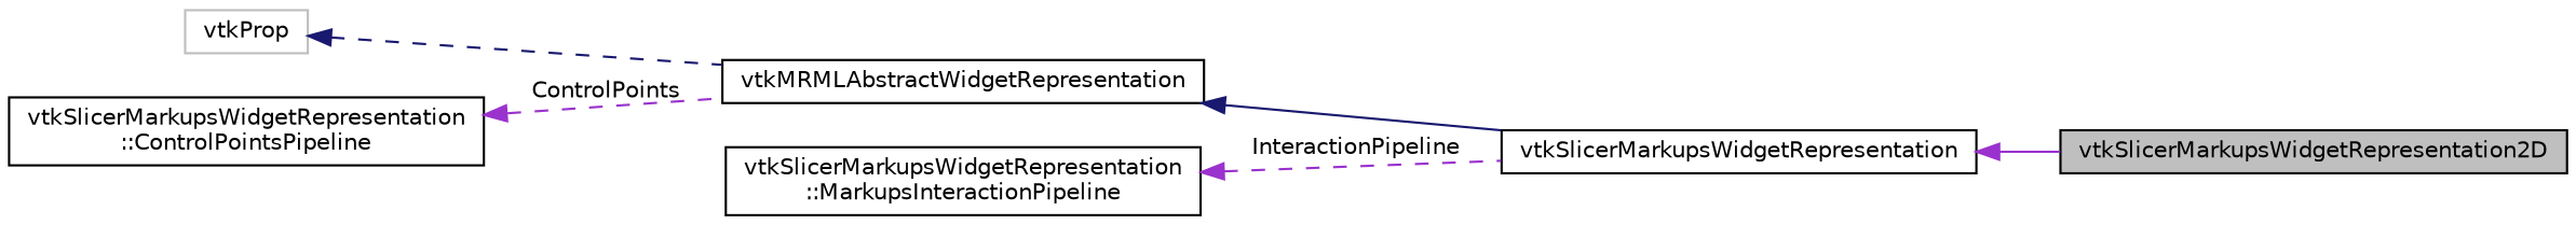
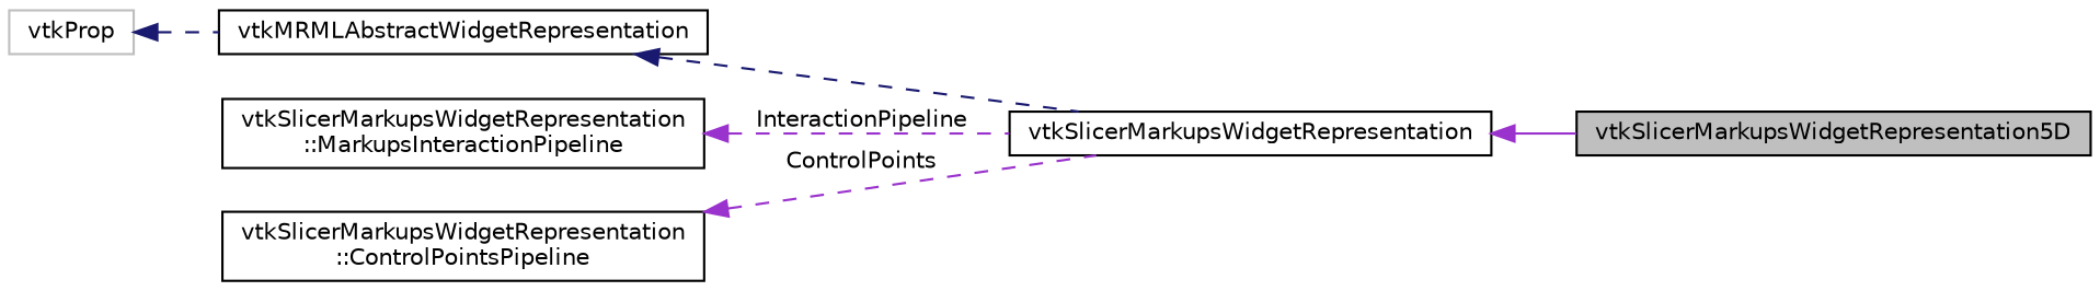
  digraph {
    rankdir=LR
    node [color=black fontname=Helvetica fontsize=10 shape=record]
    edge [color=darkorchid3 dir=back fontname=Helvetica fontsize=10 labelfontname=Helvetica labelfontsize=10 style=dashed]
-   n1 [fillcolor=grey75 fontcolor=black height=0.2 label=vtkSlicerMarkupsWidgetRepresentation2D style=filled width=0.4]
+   n1 [fillcolor=grey75 fontcolor=black height=0.2 label=vtkSlicerMarkupsWidgetRepresentation5D style=filled width=0.4]
    n2 [height=0.2 label=vtkSlicerMarkupsWidgetRepresentation width=0.4]
    n3 [height=0.2 label=vtkMRMLAbstractWidgetRepresentation width=0.4]
    n4 [color=grey75 height=0.2 label=vtkProp width=0.4]
    n5 [height=0.2 label="vtkSlicerMarkupsWidgetRepresentation\l::MarkupsInteractionPipeline" width=0.4]
    n6 [height=0.2 label="vtkSlicerMarkupsWidgetRepresentation\l::ControlPointsPipeline" width=0.4]
    n2 -> n1 [style=solid]
-   n3 -> n2 [color=midnightblue style=solid]
+   n3 -> n2 [color=midnightblue]
    n4 -> n3 [color=midnightblue]
    n5 -> n2 [label=" InteractionPipeline"]
-   n6 -> n3 [label=" ControlPoints"]
+   n6 -> n2 [label=" ControlPoints"]
  }
